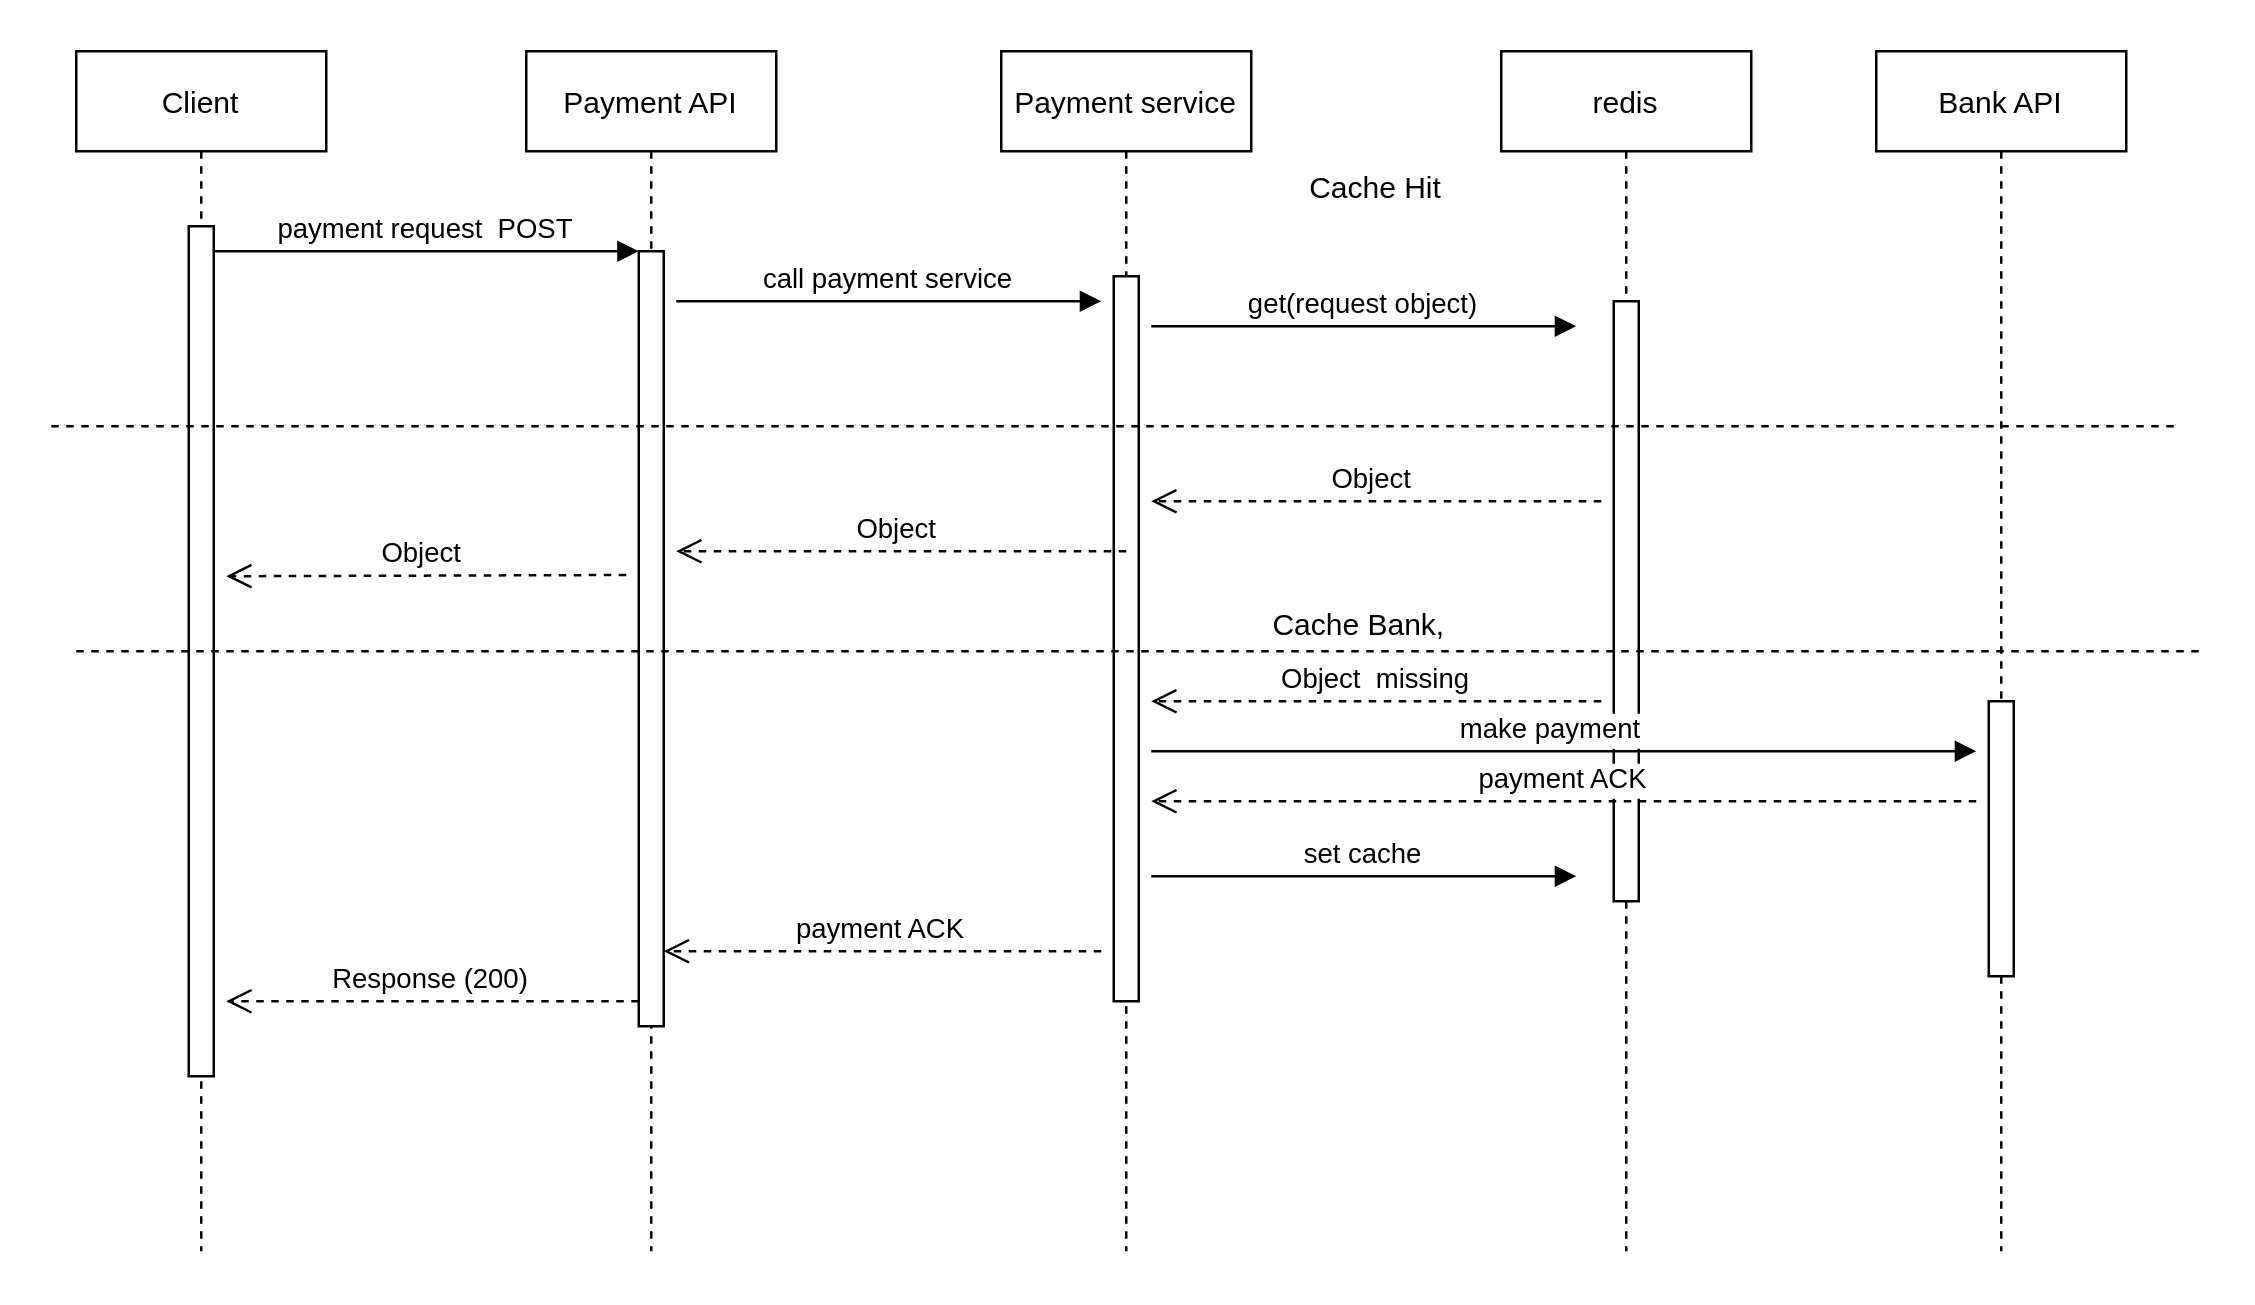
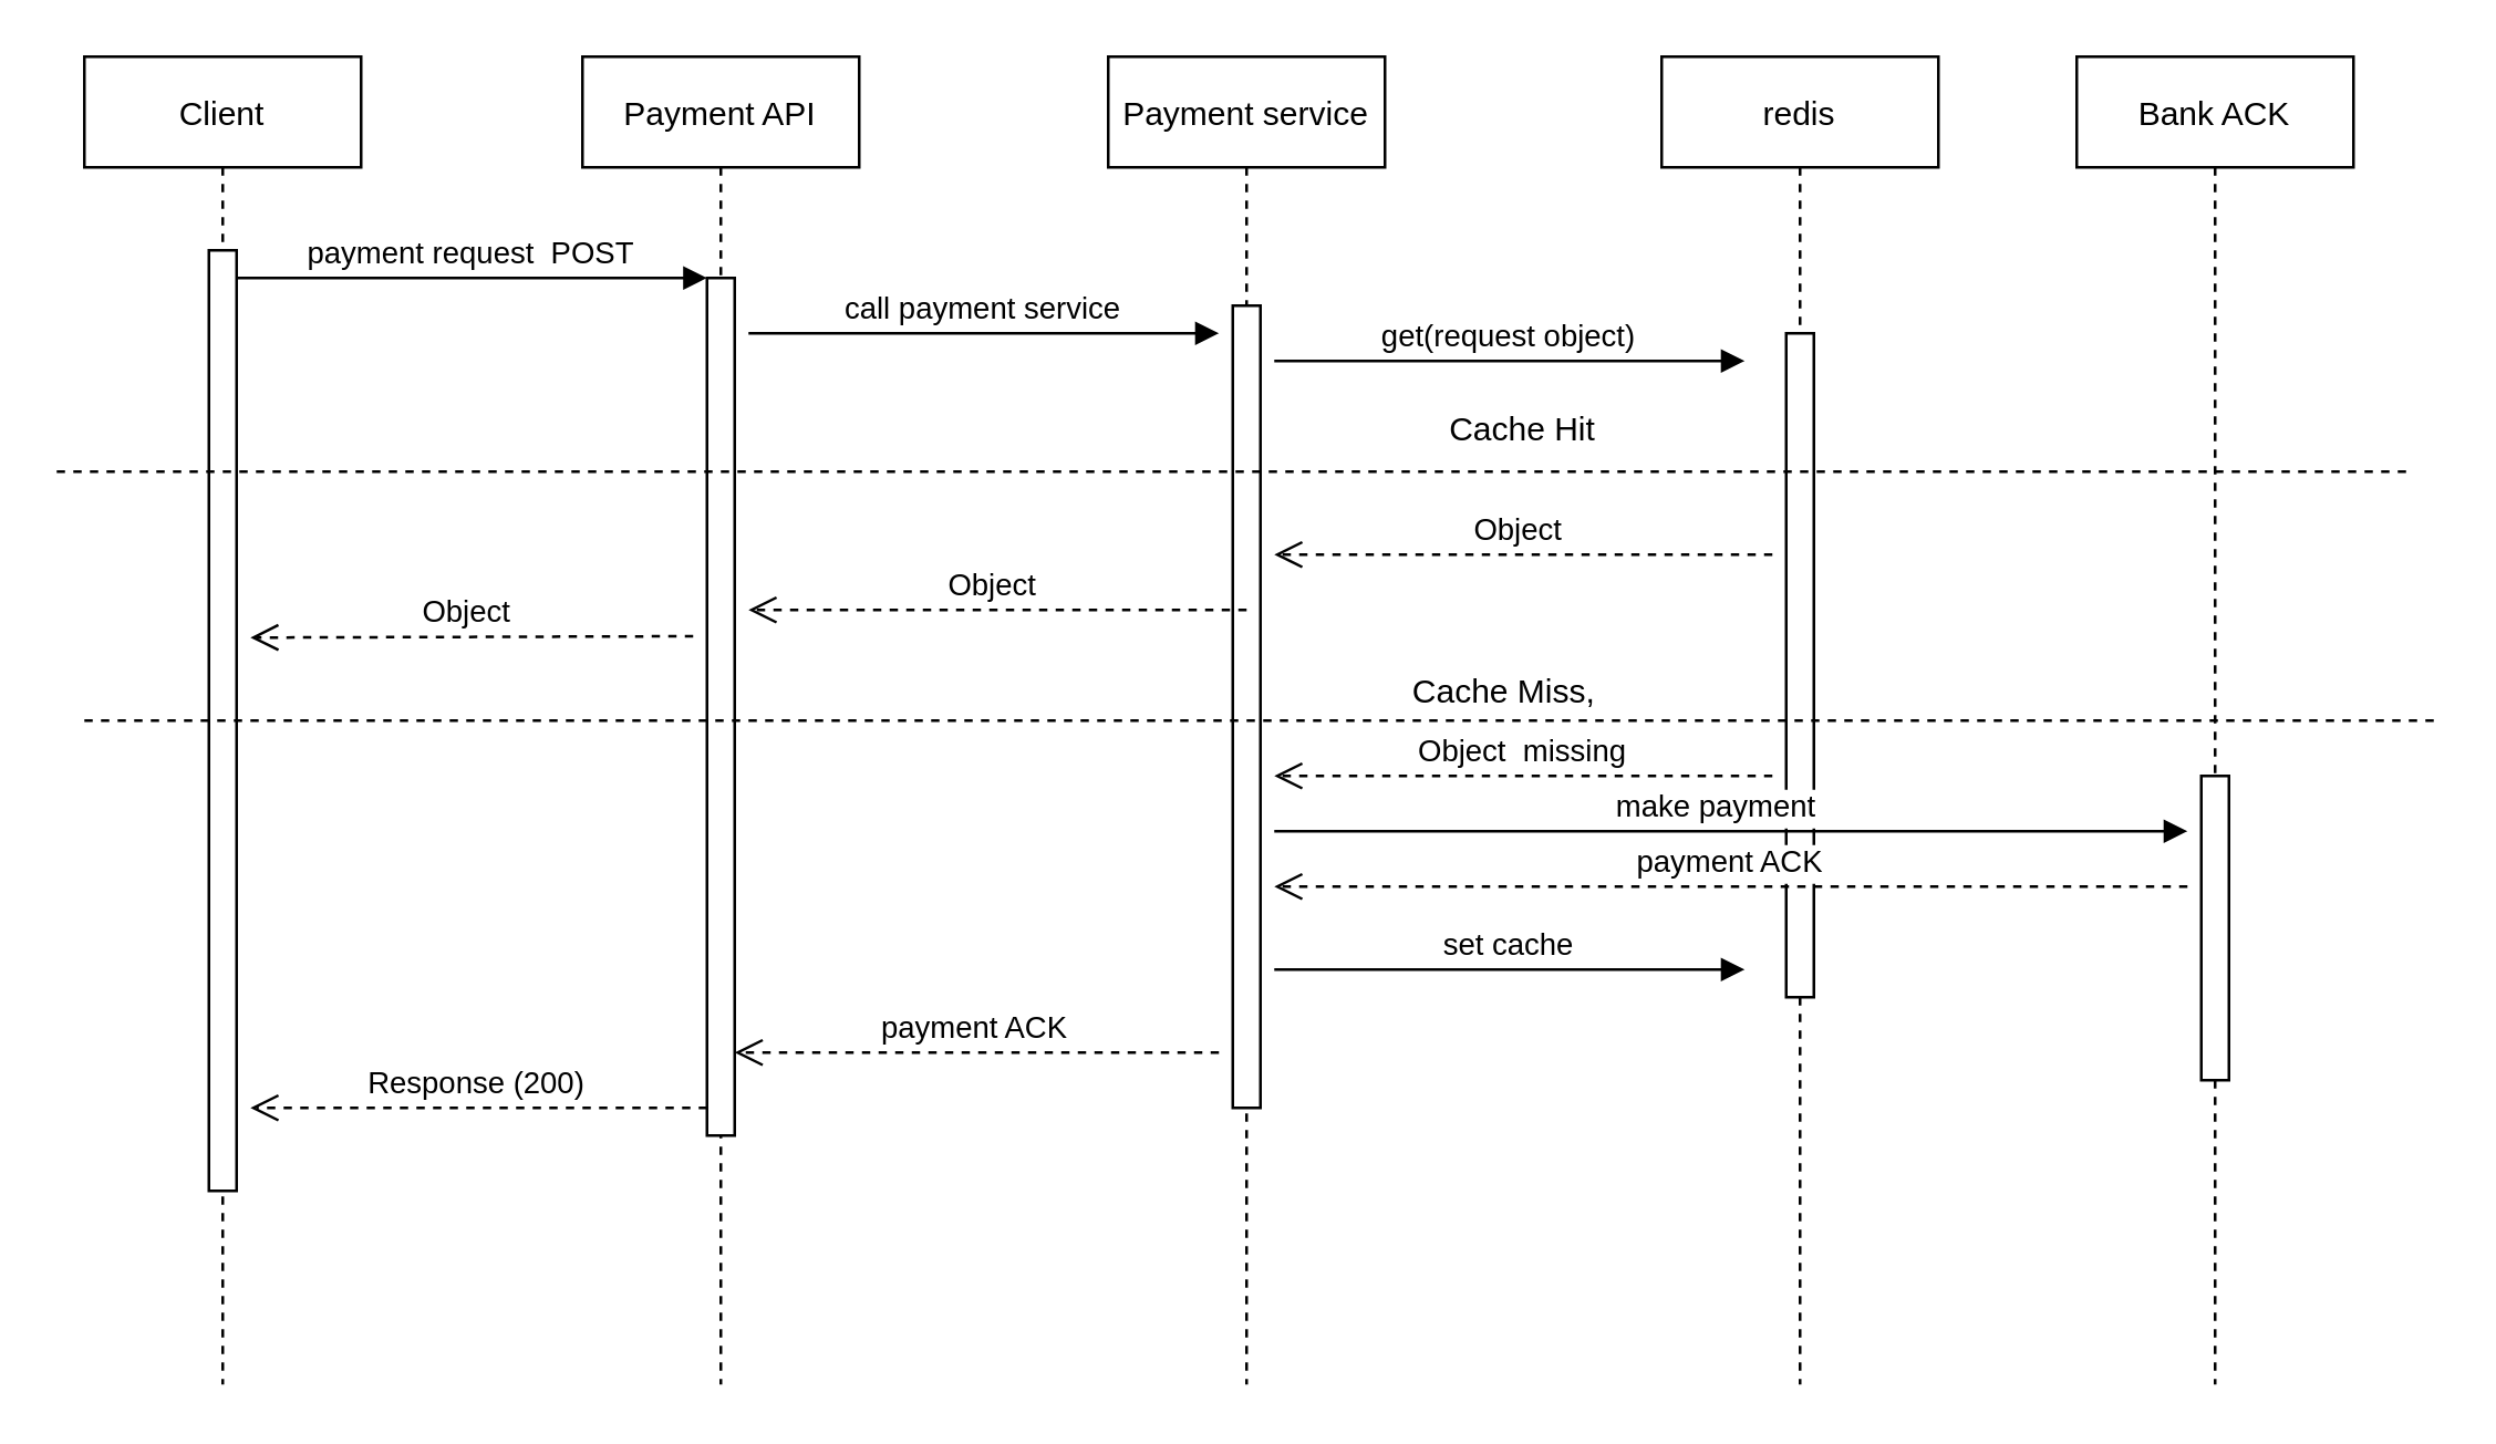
  <mxCell id="0" />
  <mxCell id="1" parent="0" />
  <mxCell id="2" value="Client" style="shape=umlLifeline;perimeter=lifelinePerimeter;container=1;collapsible=0;recursiveResize=0;rounded=0;shadow=0;strokeWidth=1;" parent="1" vertex="1"><mxGeometry x="30" y="20" width="100" height="480" as="geometry" /></mxCell>
  <mxCell id="3" value="" style="points=[];perimeter=orthogonalPerimeter;rounded=0;shadow=0;strokeWidth=1;" parent="2" vertex="1"><mxGeometry x="45" y="70" width="10" height="340" as="geometry" /></mxCell>
  <mxCell id="4" value="Payment API" style="shape=umlLifeline;perimeter=lifelinePerimeter;container=1;collapsible=0;recursiveResize=0;rounded=0;shadow=0;strokeWidth=1;" parent="1" vertex="1"><mxGeometry x="210" y="20" width="100" height="480" as="geometry" /></mxCell>
  <mxCell id="5" value="" style="points=[];perimeter=orthogonalPerimeter;rounded=0;shadow=0;strokeWidth=1;" parent="4" vertex="1"><mxGeometry x="45" y="80" width="10" height="310" as="geometry" /></mxCell>
  <mxCell id="6" value="payment request  POST" style="verticalAlign=bottom;endArrow=block;entryX=0;entryY=0;shadow=0;strokeWidth=1;" parent="1" source="3" target="5" edge="1"><mxGeometry relative="1" as="geometry"><mxPoint x="185" y="100" as="sourcePoint" /></mxGeometry></mxCell>
  <mxCell id="7" value="Payment service" style="shape=umlLifeline;perimeter=lifelinePerimeter;container=1;collapsible=0;recursiveResize=0;rounded=0;shadow=0;strokeWidth=1;" vertex="1" parent="1"><mxGeometry x="400" y="20" width="100" height="480" as="geometry" /></mxCell>
  <mxCell id="8" value="" style="points=[];perimeter=orthogonalPerimeter;rounded=0;shadow=0;strokeWidth=1;" vertex="1" parent="7"><mxGeometry x="45" y="90" width="10" height="290" as="geometry" /></mxCell>
  <mxCell id="9" value="payment ACK" style="verticalAlign=bottom;endArrow=open;dashed=1;endSize=8;shadow=0;strokeWidth=1;" edge="1" parent="7"><mxGeometry relative="1" as="geometry"><mxPoint x="-135" y="360" as="targetPoint" /><mxPoint x="40" y="360" as="sourcePoint" /></mxGeometry></mxCell>
  <mxCell id="10" value="redis" style="shape=umlLifeline;perimeter=lifelinePerimeter;container=1;collapsible=0;recursiveResize=0;rounded=0;shadow=0;strokeWidth=1;" vertex="1" parent="1"><mxGeometry x="600" y="20" width="100" height="480" as="geometry" /></mxCell>
  <mxCell id="11" value="" style="points=[];perimeter=orthogonalPerimeter;rounded=0;shadow=0;strokeWidth=1;" vertex="1" parent="10"><mxGeometry x="45" y="100" width="10" height="240" as="geometry" /></mxCell>
  <mxCell id="12" value="call payment service" style="verticalAlign=bottom;endArrow=block;entryX=0;entryY=0;shadow=0;strokeWidth=1;" edge="1" parent="1"><mxGeometry relative="1" as="geometry"><mxPoint x="270" y="120" as="sourcePoint" /><mxPoint x="440" y="120" as="targetPoint" /></mxGeometry></mxCell>
- <mxCell id="13" value="Bank API" style="shape=umlLifeline;perimeter=lifelinePerimeter;container=1;collapsible=0;recursiveResize=0;rounded=0;shadow=0;strokeWidth=1;" vertex="1" parent="1"><mxGeometry x="750" y="20" width="100" height="480" as="geometry" /></mxCell>
+ <mxCell id="13" value="Bank ACK" style="shape=umlLifeline;perimeter=lifelinePerimeter;container=1;collapsible=0;recursiveResize=0;rounded=0;shadow=0;strokeWidth=1;" vertex="1" parent="1"><mxGeometry x="750" y="20" width="100" height="480" as="geometry" /></mxCell>
  <mxCell id="14" value="" style="points=[];perimeter=orthogonalPerimeter;rounded=0;shadow=0;strokeWidth=1;" vertex="1" parent="13"><mxGeometry x="45" y="260" width="10" height="110" as="geometry" /></mxCell>
  <mxCell id="15" value="get(request object)" style="verticalAlign=bottom;endArrow=block;entryX=0;entryY=0;shadow=0;strokeWidth=1;" edge="1" parent="1"><mxGeometry relative="1" as="geometry"><mxPoint x="460" y="130" as="sourcePoint" /><mxPoint x="630" y="130" as="targetPoint" /></mxGeometry></mxCell>
  <mxCell id="16" value="payment ACK" style="verticalAlign=bottom;endArrow=open;dashed=1;endSize=8;exitX=0;exitY=0.95;shadow=0;strokeWidth=1;" edge="1" parent="1"><mxGeometry relative="1" as="geometry"><mxPoint x="460" y="320" as="targetPoint" /><mxPoint x="790" y="320" as="sourcePoint" /></mxGeometry></mxCell>
  <mxCell id="17" value="set cache" style="verticalAlign=bottom;endArrow=block;entryX=0;entryY=0;shadow=0;strokeWidth=1;" edge="1" parent="1"><mxGeometry relative="1" as="geometry"><mxPoint x="460" y="350" as="sourcePoint" /><mxPoint x="630" y="350" as="targetPoint" /></mxGeometry></mxCell>
  <mxCell id="18" value="make payment" style="verticalAlign=bottom;endArrow=block;shadow=0;strokeWidth=1;" edge="1" parent="1"><mxGeometry x="-0.03" relative="1" as="geometry"><mxPoint x="460" y="300" as="sourcePoint" /><mxPoint x="790" y="300" as="targetPoint" /><mxPoint as="offset" /></mxGeometry></mxCell>
- <mxCell id="19" value="Cache Hit" style="text;html=1;strokeColor=none;fillColor=none;align=center;verticalAlign=middle;whiteSpace=wrap;rounded=0;" vertex="1" parent="1"><mxGeometry x="520" y="60" width="60" height="30" as="geometry" /></mxCell>
+ <mxCell id="19" value="Cache Hit" style="text;html=1;strokeColor=none;fillColor=none;align=center;verticalAlign=middle;whiteSpace=wrap;rounded=0;" vertex="1" parent="1"><mxGeometry x="520" y="140" width="60" height="30" as="geometry" /></mxCell>
  <mxCell id="20" value="" style="endArrow=none;dashed=1;html=1;rounded=0;" edge="1" parent="1"><mxGeometry width="50" height="50" relative="1" as="geometry"><mxPoint x="20" y="170" as="sourcePoint" /><mxPoint x="870" y="170" as="targetPoint" /></mxGeometry></mxCell>
  <mxCell id="21" value="Object " style="verticalAlign=bottom;endArrow=open;dashed=1;endSize=8;shadow=0;strokeWidth=1;" edge="1" parent="1"><mxGeometry relative="1" as="geometry"><mxPoint x="460" y="200" as="targetPoint" /><mxPoint x="640" y="200" as="sourcePoint" /></mxGeometry></mxCell>
  <mxCell id="22" value="Object " style="verticalAlign=bottom;endArrow=open;dashed=1;endSize=8;shadow=0;strokeWidth=1;" edge="1" parent="1"><mxGeometry relative="1" as="geometry"><mxPoint x="270" y="220" as="targetPoint" /><mxPoint x="450" y="220" as="sourcePoint" /></mxGeometry></mxCell>
  <mxCell id="23" value="Object " style="verticalAlign=bottom;endArrow=open;dashed=1;endSize=8;shadow=0;strokeWidth=1;" edge="1" parent="1"><mxGeometry relative="1" as="geometry"><mxPoint x="90" y="230" as="targetPoint" /><mxPoint x="250" y="229.5" as="sourcePoint" /></mxGeometry></mxCell>
  <mxCell id="24" value="" style="endArrow=none;dashed=1;html=1;rounded=0;" edge="1" parent="1"><mxGeometry width="50" height="50" relative="1" as="geometry"><mxPoint x="30" y="260" as="sourcePoint" /><mxPoint x="880" y="260" as="targetPoint" /></mxGeometry></mxCell>
- <mxCell id="25" value="Cache Bank,&amp;nbsp;" style="text;html=1;strokeColor=none;fillColor=none;align=center;verticalAlign=middle;whiteSpace=wrap;rounded=0;" vertex="1" parent="1"><mxGeometry x="500" y="235" width="90" height="30" as="geometry" /></mxCell>
+ <mxCell id="25" value="Cache Miss,&amp;nbsp;" style="text;html=1;strokeColor=none;fillColor=none;align=center;verticalAlign=middle;whiteSpace=wrap;rounded=0;" vertex="1" parent="1"><mxGeometry x="500" y="235" width="90" height="30" as="geometry" /></mxCell>
  <mxCell id="26" value="Object  missing" style="verticalAlign=bottom;endArrow=open;dashed=1;endSize=8;shadow=0;strokeWidth=1;" edge="1" parent="1"><mxGeometry relative="1" as="geometry"><mxPoint x="460" y="280" as="targetPoint" /><mxPoint x="640" y="280" as="sourcePoint" /></mxGeometry></mxCell>
  <mxCell id="27" value="Response (200)" style="verticalAlign=bottom;endArrow=open;dashed=1;endSize=8;shadow=0;strokeWidth=1;" edge="1" parent="1"><mxGeometry relative="1" as="geometry"><mxPoint x="90" y="400" as="targetPoint" /><mxPoint x="255" y="400" as="sourcePoint" /></mxGeometry></mxCell>
